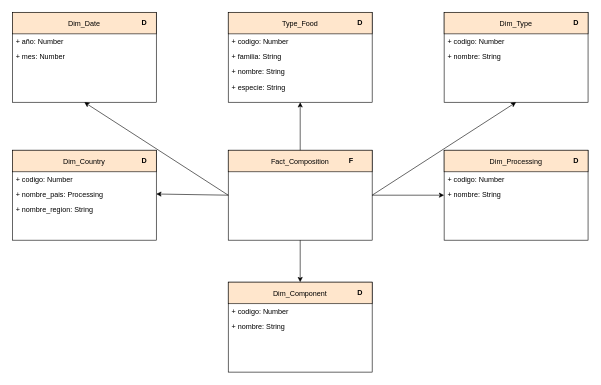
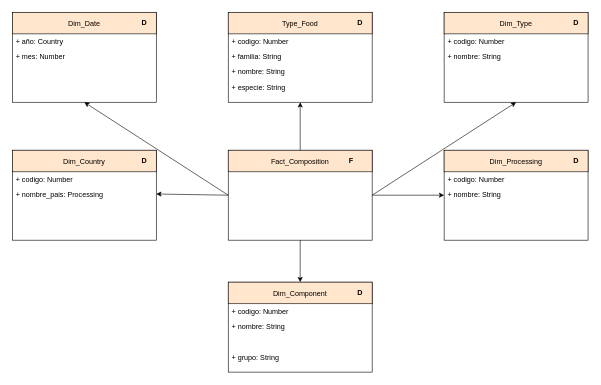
  <mxCell id="0" />
  <mxCell id="1" parent="0" />
  <mxCell id="2" value="" style="rounded=0;whiteSpace=wrap;html=1;" vertex="1" parent="1"><mxGeometry x="380" y="250" width="240" height="150" as="geometry" /></mxCell>
  <mxCell id="3" value="Fact_Composition" style="text;align=center;fontStyle=0;verticalAlign=middle;spacingLeft=3;spacingRight=3;rotatable=0;points=[[0,0.5],[1,0.5]];portConstraint=eastwest;fillColor=#ffe6cc;strokeColor=#000000;" vertex="1" parent="1"><mxGeometry x="380" y="250" width="240" height="36" as="geometry" /></mxCell>
  <mxCell id="4" value="F" style="text;html=1;strokeColor=none;fillColor=none;align=center;verticalAlign=middle;whiteSpace=wrap;rounded=0;fontStyle=1" vertex="1" parent="1"><mxGeometry x="565" y="258" width="40" height="20" as="geometry" /></mxCell>
  <mxCell id="5" value="" style="rounded=0;whiteSpace=wrap;html=1;" vertex="1" parent="1"><mxGeometry x="20" y="250" width="240" height="150" as="geometry" /></mxCell>
  <mxCell id="6" value="Dim_Country" style="text;align=center;fontStyle=0;verticalAlign=middle;spacingLeft=3;spacingRight=3;rotatable=0;points=[[0,0.5],[1,0.5]];portConstraint=eastwest;fillColor=#ffe6cc;strokeColor=#000000;" vertex="1" parent="1"><mxGeometry x="20" y="250" width="240" height="36" as="geometry" /></mxCell>
  <mxCell id="7" value="D" style="text;html=1;strokeColor=none;fillColor=none;align=center;verticalAlign=middle;whiteSpace=wrap;rounded=0;fontStyle=1" vertex="1" parent="1"><mxGeometry x="220" y="258" width="40" height="20" as="geometry" /></mxCell>
  <mxCell id="8" value="+ codigo: Number" style="text;strokeColor=none;fillColor=none;align=left;verticalAlign=top;spacingLeft=4;spacingRight=4;overflow=hidden;rotatable=0;points=[[0,0.5],[1,0.5]];portConstraint=eastwest;" vertex="1" parent="1"><mxGeometry x="20" y="286" width="240" height="26" as="geometry" /></mxCell>
  <mxCell id="9" value="+ nombre_pais: Processing" style="text;strokeColor=none;fillColor=none;align=left;verticalAlign=top;spacingLeft=4;spacingRight=4;overflow=hidden;rotatable=0;points=[[0,0.5],[1,0.5]];portConstraint=eastwest;" vertex="1" parent="1"><mxGeometry x="20" y="310" width="240" height="26" as="geometry" /></mxCell>
- <mxCell id="10" value="+ nombre_region: String" style="text;strokeColor=none;fillColor=none;align=left;verticalAlign=top;spacingLeft=4;spacingRight=4;overflow=hidden;rotatable=0;points=[[0,0.5],[1,0.5]];portConstraint=eastwest;" vertex="1" parent="1"><mxGeometry x="20" y="336" width="240" height="26" as="geometry" /></mxCell>
  <mxCell id="11" value="" style="endArrow=classic;html=1;exitX=0;exitY=0.5;exitDx=0;exitDy=0;entryX=1;entryY=0.5;entryDx=0;entryDy=0;" edge="1" parent="1" source="2" target="9"><mxGeometry width="50" height="50" relative="1" as="geometry"><mxPoint x="280" y="290" as="sourcePoint" /><mxPoint x="330" y="240" as="targetPoint" /></mxGeometry></mxCell>
  <mxCell id="12" value="" style="rounded=0;whiteSpace=wrap;html=1;" vertex="1" parent="1"><mxGeometry x="20" y="20" width="240" height="150" as="geometry" /></mxCell>
  <mxCell id="13" value="Dim_Date" style="text;align=center;fontStyle=0;verticalAlign=middle;spacingLeft=3;spacingRight=3;rotatable=0;points=[[0,0.5],[1,0.5]];portConstraint=eastwest;fillColor=#ffe6cc;strokeColor=#000000;" vertex="1" parent="1"><mxGeometry x="20" y="20" width="240" height="36" as="geometry" /></mxCell>
  <mxCell id="14" value="D" style="text;html=1;strokeColor=none;fillColor=none;align=center;verticalAlign=middle;whiteSpace=wrap;rounded=0;fontStyle=1" vertex="1" parent="1"><mxGeometry x="220" y="28" width="40" height="20" as="geometry" /></mxCell>
- <mxCell id="15" value="+ año: Number" style="text;strokeColor=none;fillColor=none;align=left;verticalAlign=top;spacingLeft=4;spacingRight=4;overflow=hidden;rotatable=0;points=[[0,0.5],[1,0.5]];portConstraint=eastwest;" vertex="1" parent="1"><mxGeometry x="20" y="56" width="240" height="26" as="geometry" /></mxCell>
+ <mxCell id="15" value="+ año: Country" style="text;strokeColor=none;fillColor=none;align=left;verticalAlign=top;spacingLeft=4;spacingRight=4;overflow=hidden;rotatable=0;points=[[0,0.5],[1,0.5]];portConstraint=eastwest;" vertex="1" parent="1"><mxGeometry x="20" y="56" width="240" height="26" as="geometry" /></mxCell>
  <mxCell id="16" value="+ mes: Number" style="text;strokeColor=none;fillColor=none;align=left;verticalAlign=top;spacingLeft=4;spacingRight=4;overflow=hidden;rotatable=0;points=[[0,0.5],[1,0.5]];portConstraint=eastwest;" vertex="1" parent="1"><mxGeometry x="20" y="80" width="240" height="26" as="geometry" /></mxCell>
  <mxCell id="17" value="" style="endArrow=classic;html=1;exitX=0;exitY=0.5;exitDx=0;exitDy=0;entryX=0.5;entryY=1;entryDx=0;entryDy=0;" edge="1" parent="1" source="2" target="12"><mxGeometry width="50" height="50" relative="1" as="geometry"><mxPoint x="390" y="335" as="sourcePoint" /><mxPoint x="270" y="333" as="targetPoint" /></mxGeometry></mxCell>
  <mxCell id="18" value="" style="rounded=0;whiteSpace=wrap;html=1;" vertex="1" parent="1"><mxGeometry x="380" y="20" width="240" height="150" as="geometry" /></mxCell>
  <mxCell id="19" value="Type_Food" style="text;align=center;fontStyle=0;verticalAlign=middle;spacingLeft=3;spacingRight=3;rotatable=0;points=[[0,0.5],[1,0.5]];portConstraint=eastwest;fillColor=#ffe6cc;strokeColor=#000000;" vertex="1" parent="1"><mxGeometry x="380" y="20" width="240" height="36" as="geometry" /></mxCell>
  <mxCell id="20" value="D" style="text;html=1;strokeColor=none;fillColor=none;align=center;verticalAlign=middle;whiteSpace=wrap;rounded=0;fontStyle=1" vertex="1" parent="1"><mxGeometry x="580" y="28" width="40" height="20" as="geometry" /></mxCell>
  <mxCell id="21" value="+ codigo: Number" style="text;strokeColor=none;fillColor=none;align=left;verticalAlign=top;spacingLeft=4;spacingRight=4;overflow=hidden;rotatable=0;points=[[0,0.5],[1,0.5]];portConstraint=eastwest;" vertex="1" parent="1"><mxGeometry x="380" y="56" width="240" height="26" as="geometry" /></mxCell>
  <mxCell id="22" value="+ familia: String" style="text;strokeColor=none;fillColor=none;align=left;verticalAlign=top;spacingLeft=4;spacingRight=4;overflow=hidden;rotatable=0;points=[[0,0.5],[1,0.5]];portConstraint=eastwest;" vertex="1" parent="1"><mxGeometry x="380" y="80" width="240" height="26" as="geometry" /></mxCell>
  <mxCell id="23" value="+ nombre: String" style="text;strokeColor=none;fillColor=none;align=left;verticalAlign=top;spacingLeft=4;spacingRight=4;overflow=hidden;rotatable=0;points=[[0,0.5],[1,0.5]];portConstraint=eastwest;" vertex="1" parent="1"><mxGeometry x="380" y="106" width="240" height="26" as="geometry" /></mxCell>
  <mxCell id="24" value="+ especie: String" style="text;strokeColor=none;fillColor=none;align=left;verticalAlign=top;spacingLeft=4;spacingRight=4;overflow=hidden;rotatable=0;points=[[0,0.5],[1,0.5]];portConstraint=eastwest;" vertex="1" parent="1"><mxGeometry x="380" y="132" width="240" height="26" as="geometry" /></mxCell>
  <mxCell id="25" value="" style="rounded=0;whiteSpace=wrap;html=1;" vertex="1" parent="1"><mxGeometry x="740" y="20" width="240" height="150" as="geometry" /></mxCell>
  <mxCell id="26" value="Dim_Type" style="text;align=center;fontStyle=0;verticalAlign=middle;spacingLeft=3;spacingRight=3;rotatable=0;points=[[0,0.5],[1,0.5]];portConstraint=eastwest;fillColor=#ffe6cc;strokeColor=#000000;" vertex="1" parent="1"><mxGeometry x="740" y="20" width="240" height="36" as="geometry" /></mxCell>
  <mxCell id="27" value="D" style="text;html=1;strokeColor=none;fillColor=none;align=center;verticalAlign=middle;whiteSpace=wrap;rounded=0;fontStyle=1" vertex="1" parent="1"><mxGeometry x="940" y="28" width="40" height="20" as="geometry" /></mxCell>
  <mxCell id="28" value="+ codigo: Number" style="text;strokeColor=none;fillColor=none;align=left;verticalAlign=top;spacingLeft=4;spacingRight=4;overflow=hidden;rotatable=0;points=[[0,0.5],[1,0.5]];portConstraint=eastwest;" vertex="1" parent="1"><mxGeometry x="740" y="56" width="240" height="26" as="geometry" /></mxCell>
  <mxCell id="29" value="+ nombre: String" style="text;strokeColor=none;fillColor=none;align=left;verticalAlign=top;spacingLeft=4;spacingRight=4;overflow=hidden;rotatable=0;points=[[0,0.5],[1,0.5]];portConstraint=eastwest;" vertex="1" parent="1"><mxGeometry x="740" y="80" width="240" height="26" as="geometry" /></mxCell>
  <mxCell id="30" value="" style="rounded=0;whiteSpace=wrap;html=1;" vertex="1" parent="1"><mxGeometry x="740" y="250" width="240" height="150" as="geometry" /></mxCell>
  <mxCell id="31" value="Dim_Processing" style="text;align=center;fontStyle=0;verticalAlign=middle;spacingLeft=3;spacingRight=3;rotatable=0;points=[[0,0.5],[1,0.5]];portConstraint=eastwest;fillColor=#ffe6cc;strokeColor=#000000;" vertex="1" parent="1"><mxGeometry x="740" y="250" width="240" height="36" as="geometry" /></mxCell>
  <mxCell id="32" value="D" style="text;html=1;strokeColor=none;fillColor=none;align=center;verticalAlign=middle;whiteSpace=wrap;rounded=0;fontStyle=1" vertex="1" parent="1"><mxGeometry x="940" y="258" width="40" height="20" as="geometry" /></mxCell>
  <mxCell id="33" value="+ codigo: Number" style="text;strokeColor=none;fillColor=none;align=left;verticalAlign=top;spacingLeft=4;spacingRight=4;overflow=hidden;rotatable=0;points=[[0,0.5],[1,0.5]];portConstraint=eastwest;" vertex="1" parent="1"><mxGeometry x="740" y="286" width="240" height="26" as="geometry" /></mxCell>
  <mxCell id="34" value="+ nombre: String" style="text;strokeColor=none;fillColor=none;align=left;verticalAlign=top;spacingLeft=4;spacingRight=4;overflow=hidden;rotatable=0;points=[[0,0.5],[1,0.5]];portConstraint=eastwest;" vertex="1" parent="1"><mxGeometry x="740" y="310" width="240" height="26" as="geometry" /></mxCell>
  <mxCell id="35" value="" style="rounded=0;whiteSpace=wrap;html=1;" vertex="1" parent="1"><mxGeometry x="380" y="470" width="240" height="150" as="geometry" /></mxCell>
  <mxCell id="36" value="Dim_Component" style="text;align=center;fontStyle=0;verticalAlign=middle;spacingLeft=3;spacingRight=3;rotatable=0;points=[[0,0.5],[1,0.5]];portConstraint=eastwest;fillColor=#ffe6cc;strokeColor=#000000;" vertex="1" parent="1"><mxGeometry x="380" y="470" width="240" height="36" as="geometry" /></mxCell>
  <mxCell id="37" value="D" style="text;html=1;strokeColor=none;fillColor=none;align=center;verticalAlign=middle;whiteSpace=wrap;rounded=0;fontStyle=1" vertex="1" parent="1"><mxGeometry x="580" y="478" width="40" height="20" as="geometry" /></mxCell>
  <mxCell id="38" value="+ codigo: Number" style="text;strokeColor=none;fillColor=none;align=left;verticalAlign=top;spacingLeft=4;spacingRight=4;overflow=hidden;rotatable=0;points=[[0,0.5],[1,0.5]];portConstraint=eastwest;" vertex="1" parent="1"><mxGeometry x="380" y="506" width="240" height="26" as="geometry" /></mxCell>
  <mxCell id="39" value="+ nombre: String" style="text;strokeColor=none;fillColor=none;align=left;verticalAlign=top;spacingLeft=4;spacingRight=4;overflow=hidden;rotatable=0;points=[[0,0.5],[1,0.5]];portConstraint=eastwest;" vertex="1" parent="1"><mxGeometry x="380" y="530" width="240" height="26" as="geometry" /></mxCell>
+ <mxCell id="40" value="+ grupo: String" style="text;strokeColor=none;fillColor=none;align=left;verticalAlign=top;spacingLeft=4;spacingRight=4;overflow=hidden;rotatable=0;points=[[0,0.5],[1,0.5]];portConstraint=eastwest;" vertex="1" parent="1"><mxGeometry x="380" y="582" width="240" height="26" as="geometry" /></mxCell>
  <mxCell id="41" value="" style="endArrow=classic;html=1;entryX=0.5;entryY=1;entryDx=0;entryDy=0;" edge="1" parent="1" source="3"><mxGeometry width="50" height="50" relative="1" as="geometry"><mxPoint x="510" y="220" as="sourcePoint" /><mxPoint x="500" y="170" as="targetPoint" /></mxGeometry></mxCell>
  <mxCell id="42" value="" style="endArrow=classic;html=1;exitX=0.5;exitY=1;exitDx=0;exitDy=0;" edge="1" parent="1" source="2" target="36"><mxGeometry width="50" height="50" relative="1" as="geometry"><mxPoint x="510" y="260" as="sourcePoint" /><mxPoint x="510" y="180" as="targetPoint" /></mxGeometry></mxCell>
  <mxCell id="43" value="" style="endArrow=classic;html=1;entryX=0.5;entryY=1;entryDx=0;entryDy=0;exitX=1;exitY=0.5;exitDx=0;exitDy=0;" edge="1" parent="1" source="2" target="25"><mxGeometry width="50" height="50" relative="1" as="geometry"><mxPoint x="520" y="270" as="sourcePoint" /><mxPoint x="520" y="190" as="targetPoint" /></mxGeometry></mxCell>
  <mxCell id="44" value="" style="endArrow=classic;html=1;entryX=0;entryY=0.5;entryDx=0;entryDy=0;exitX=1;exitY=0.5;exitDx=0;exitDy=0;" edge="1" parent="1" source="2" target="30"><mxGeometry width="50" height="50" relative="1" as="geometry"><mxPoint x="530" y="280" as="sourcePoint" /><mxPoint x="530" y="200" as="targetPoint" /></mxGeometry></mxCell>
